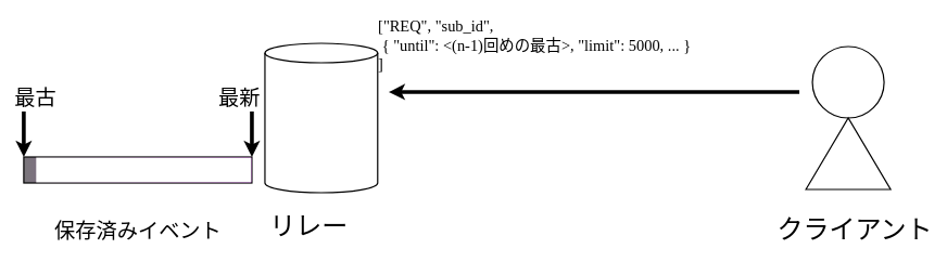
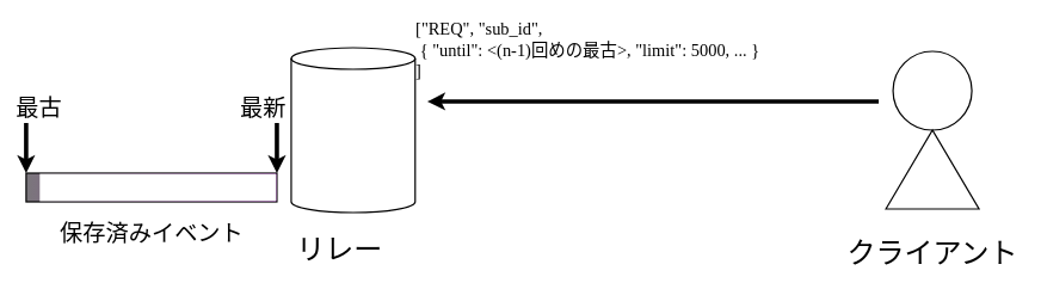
  <mxCell id="0" />
  <mxCell id="1" parent="0" />
  <mxCell id="2" value="" style="shape=cylinder3;whiteSpace=wrap;html=1;boundedLbl=1;backgroundOutline=1;size=15;strokeWidth=2;fontSize=40;fillColor=none;" parent="1" vertex="1"><mxGeometry x="406" y="66" width="173" height="230" as="geometry" /></mxCell>
  <mxCell id="3" value="" style="rounded=0;whiteSpace=wrap;html=1;strokeWidth=2;fontSize=40;fillColor=#AB08CC;gradientColor=#7A777B;gradientDirection=west;" parent="1" vertex="1"><mxGeometry x="36" y="241" width="350" height="40" as="geometry" /></mxCell>
  <mxCell id="4" value="" style="endArrow=classic;html=1;fontSize=40;strokeWidth=6;" parent="1" edge="1"><mxGeometry width="50" height="50" relative="1" as="geometry"><mxPoint x="1226" y="141" as="sourcePoint" /><mxPoint x="596" y="141" as="targetPoint" /></mxGeometry></mxCell>
- <mxCell id="5" value="クライアント" style="text;html=1;align=center;verticalAlign=middle;resizable=0;points=[];autosize=1;strokeColor=none;fillColor=none;fontSize=40;strokeWidth=2;" parent="1" vertex="1"><mxGeometry x="1181" y="321" width="260" height="60" as="geometry" /></mxCell>
+ <mxCell id="5" value="クライアント" style="text;html=1;align=center;verticalAlign=middle;resizable=0;points=[];autosize=1;strokeColor=none;fillColor=none;fontSize=40;strokeWidth=2;" parent="1" vertex="1"><mxGeometry x="1171" y="321" width="260" height="60" as="geometry" /></mxCell>
  <mxCell id="6" value="リレー" style="text;html=1;align=center;verticalAlign=middle;resizable=0;points=[];autosize=1;strokeColor=none;fillColor=none;fontSize=40;strokeWidth=2;" parent="1" vertex="1"><mxGeometry x="402.5" y="316" width="140" height="60" as="geometry" /></mxCell>
  <mxCell id="7" value="" style="endArrow=classic;html=1;strokeWidth=6;fontSize=40;entryX=0;entryY=0;entryDx=0;entryDy=0;" parent="1" target="3" edge="1"><mxGeometry width="50" height="50" relative="1" as="geometry"><mxPoint x="36" y="171" as="sourcePoint" /><mxPoint x="33" y="201" as="targetPoint" /></mxGeometry></mxCell>
- <mxCell id="8" value="保存済みイベント" style="text;html=1;align=center;verticalAlign=middle;resizable=0;points=[];autosize=1;strokeColor=none;fillColor=none;fontSize=32;strokeWidth=2;" parent="1" vertex="1"><mxGeometry x="71" y="331" width="280" height="50" as="geometry" /></mxCell>
+ <mxCell id="8" value="保存済みイベント" style="text;html=1;align=center;verticalAlign=middle;resizable=0;points=[];autosize=1;strokeColor=none;fillColor=none;fontSize=32;strokeWidth=2;" parent="1" vertex="1"><mxGeometry x="71" y="301" width="280" height="50" as="geometry" /></mxCell>
  <mxCell id="9" value="" style="endArrow=classic;html=1;strokeWidth=6;fontSize=40;entryX=1;entryY=0;entryDx=0;entryDy=0;" parent="1" target="3" edge="1"><mxGeometry width="50" height="50" relative="1" as="geometry"><mxPoint x="386" y="171" as="sourcePoint" /><mxPoint x="363" y="221" as="targetPoint" /></mxGeometry></mxCell>
  <mxCell id="10" value="最古" style="text;html=1;align=left;verticalAlign=middle;resizable=0;points=[];autosize=1;strokeColor=none;fillColor=none;fontSize=32;" parent="1" vertex="1"><mxGeometry x="20" y="125" width="90" height="50" as="geometry" /></mxCell>
  <mxCell id="11" value="最新" style="text;html=1;align=right;verticalAlign=middle;resizable=0;points=[];autosize=1;strokeColor=none;fillColor=none;fontSize=32;" parent="1" vertex="1"><mxGeometry x="310" y="125" width="90" height="50" as="geometry" /></mxCell>
  <mxCell id="12" value="[&quot;REQ&quot;, &quot;sub_id&quot;, &lt;br style=&quot;font-size: 24px;&quot;&gt;&amp;nbsp;{ &quot;until&quot;: &amp;lt;(n-1)回めの最古&amp;gt;, &quot;limit&quot;: 5000, ... }&lt;br style=&quot;font-size: 24px;&quot;&gt;]" style="text;html=1;align=left;verticalAlign=middle;resizable=0;points=[];autosize=1;strokeColor=none;fillColor=none;fontSize=24;strokeWidth=2;fontFamily=JetBrains Mono;" parent="1" vertex="1"><mxGeometry x="578" y="20" width="730" height="100" as="geometry" /></mxCell>
  <mxCell id="13" value="" style="group" parent="1" vertex="1" connectable="0"><mxGeometry x="1236" y="71" width="130" height="220" as="geometry" /></mxCell>
  <mxCell id="14" value="" style="ellipse;whiteSpace=wrap;html=1;aspect=fixed;fontSize=40;fillColor=none;strokeWidth=2;" parent="13" vertex="1"><mxGeometry x="10" width="110" height="110" as="geometry" /></mxCell>
  <mxCell id="15" value="" style="triangle;whiteSpace=wrap;html=1;fontSize=40;rotation=-90;fillColor=none;strokeWidth=2;" parent="13" vertex="1"><mxGeometry x="10" y="100" width="110" height="130" as="geometry" /></mxCell>
  <mxCell id="16" value="" style="whiteSpace=wrap;html=1;fontSize=20;fillColor=#FFFFFF;strokeColor=none;rotation=0;" parent="1" vertex="1"><mxGeometry x="55" y="242" width="330" height="38" as="geometry" /></mxCell>
